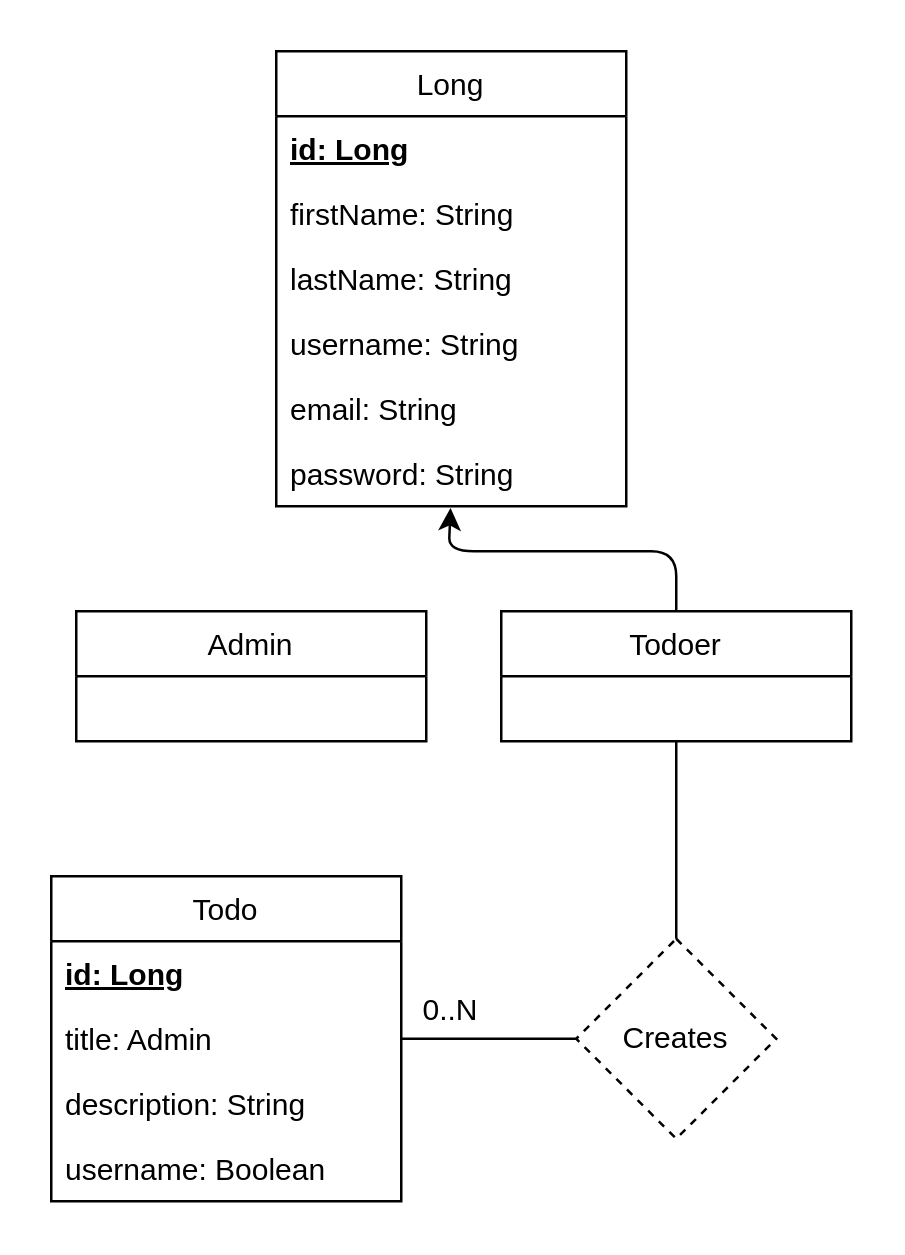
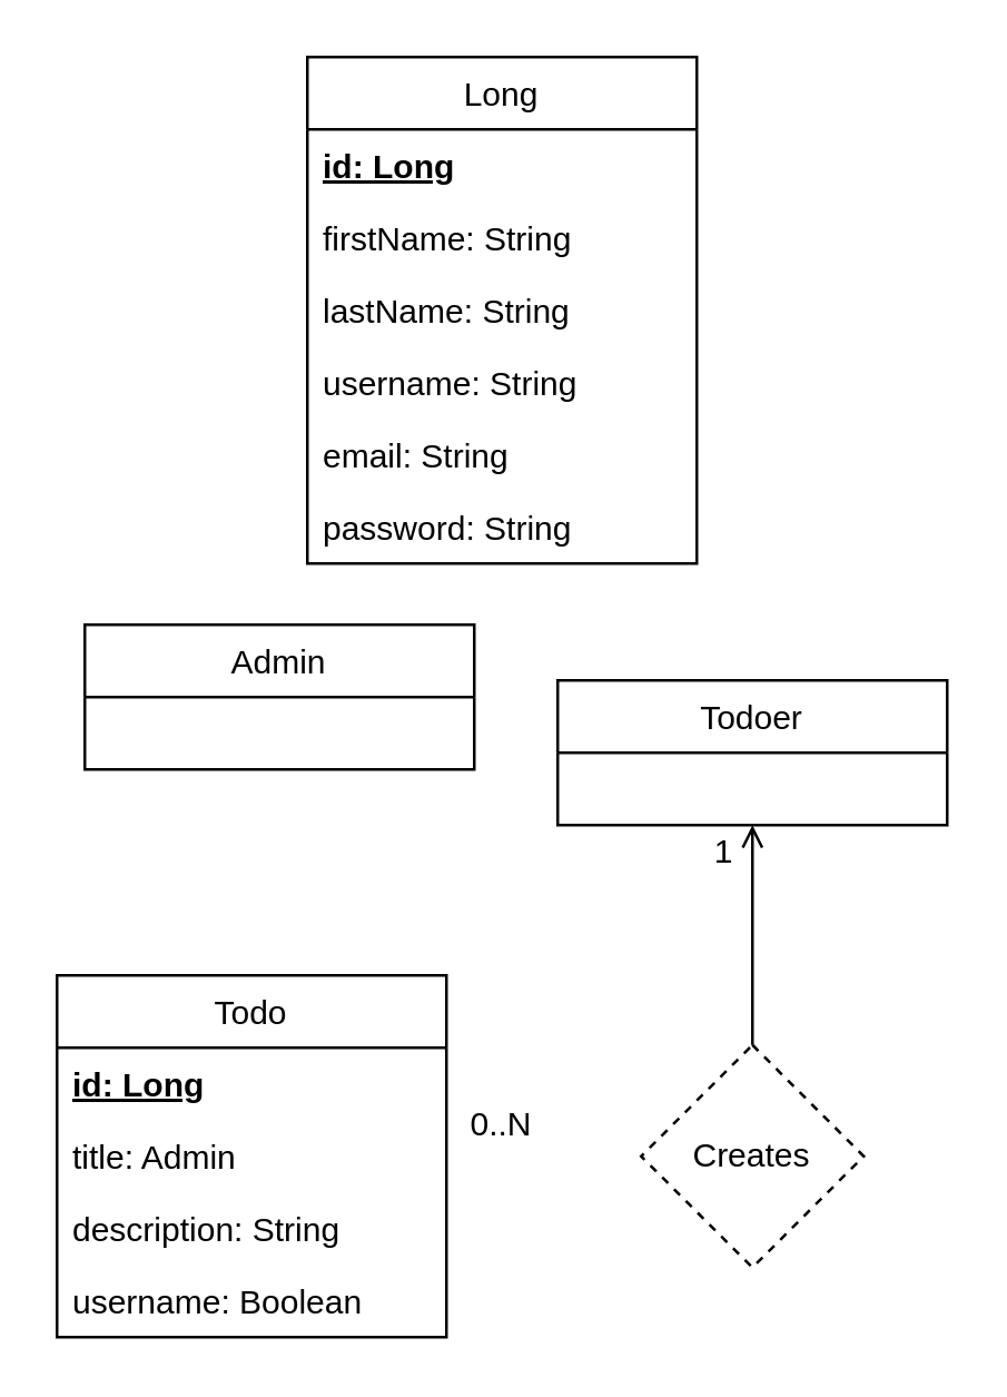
  <mxCell id="0" />
  <mxCell id="1" parent="0" />
  <mxCell id="2" value="Todo" style="swimlane;fontStyle=0;childLayout=stackLayout;horizontal=1;startSize=26;horizontalStack=0;resizeParent=1;resizeParentMax=0;resizeLast=0;collapsible=1;marginBottom=0;" parent="1" vertex="1"><mxGeometry x="20" y="350" width="140" height="130" as="geometry" /></mxCell>
  <mxCell id="3" value="id: Long" style="text;strokeColor=none;fillColor=none;align=left;verticalAlign=top;spacingLeft=4;spacingRight=4;overflow=hidden;rotatable=0;points=[[0,0.5],[1,0.5]];portConstraint=eastwest;fontStyle=5" parent="2" vertex="1"><mxGeometry y="26" width="140" height="26" as="geometry" /></mxCell>
  <mxCell id="4" value="title: Admin  " style="text;strokeColor=none;fillColor=none;align=left;verticalAlign=top;spacingLeft=4;spacingRight=4;overflow=hidden;rotatable=0;points=[[0,0.5],[1,0.5]];portConstraint=eastwest;" parent="2" vertex="1"><mxGeometry y="52" width="140" height="26" as="geometry" /></mxCell>
  <mxCell id="5" value="description: String" style="text;strokeColor=none;fillColor=none;align=left;verticalAlign=top;spacingLeft=4;spacingRight=4;overflow=hidden;rotatable=0;points=[[0,0.5],[1,0.5]];portConstraint=eastwest;" parent="2" vertex="1"><mxGeometry y="78" width="140" height="26" as="geometry" /></mxCell>
  <mxCell id="6" value="username: Boolean" style="text;strokeColor=none;fillColor=none;align=left;verticalAlign=top;spacingLeft=4;spacingRight=4;overflow=hidden;rotatable=0;points=[[0,0.5],[1,0.5]];portConstraint=eastwest;" parent="2" vertex="1"><mxGeometry y="104" width="140" height="26" as="geometry" /></mxCell>
  <mxCell id="7" value="Long" style="swimlane;fontStyle=0;childLayout=stackLayout;horizontal=1;startSize=26;horizontalStack=0;resizeParent=1;resizeParentMax=0;resizeLast=0;collapsible=1;marginBottom=0;" parent="1" vertex="1"><mxGeometry x="110" y="20" width="140" height="182" as="geometry" /></mxCell>
  <mxCell id="8" value="id: Long" style="text;strokeColor=none;fillColor=none;align=left;verticalAlign=top;spacingLeft=4;spacingRight=4;overflow=hidden;rotatable=0;points=[[0,0.5],[1,0.5]];portConstraint=eastwest;fontStyle=5" parent="7" vertex="1"><mxGeometry y="26" width="140" height="26" as="geometry" /></mxCell>
  <mxCell id="9" value="firstName: String" style="text;strokeColor=none;fillColor=none;align=left;verticalAlign=top;spacingLeft=4;spacingRight=4;overflow=hidden;rotatable=0;points=[[0,0.5],[1,0.5]];portConstraint=eastwest;" parent="7" vertex="1"><mxGeometry y="52" width="140" height="26" as="geometry" /></mxCell>
  <mxCell id="10" value="lastName: String" style="text;strokeColor=none;fillColor=none;align=left;verticalAlign=top;spacingLeft=4;spacingRight=4;overflow=hidden;rotatable=0;points=[[0,0.5],[1,0.5]];portConstraint=eastwest;" parent="7" vertex="1"><mxGeometry y="78" width="140" height="26" as="geometry" /></mxCell>
  <mxCell id="11" value="username: String" style="text;strokeColor=none;fillColor=none;align=left;verticalAlign=top;spacingLeft=4;spacingRight=4;overflow=hidden;rotatable=0;points=[[0,0.5],[1,0.5]];portConstraint=eastwest;" parent="7" vertex="1"><mxGeometry y="104" width="140" height="26" as="geometry" /></mxCell>
  <mxCell id="12" value="email: String" style="text;strokeColor=none;fillColor=none;align=left;verticalAlign=top;spacingLeft=4;spacingRight=4;overflow=hidden;rotatable=0;points=[[0,0.5],[1,0.5]];portConstraint=eastwest;" parent="7" vertex="1"><mxGeometry y="130" width="140" height="26" as="geometry" /></mxCell>
  <mxCell id="13" value="password: String" style="text;strokeColor=none;fillColor=none;align=left;verticalAlign=top;spacingLeft=4;spacingRight=4;overflow=hidden;rotatable=0;points=[[0,0.5],[1,0.5]];portConstraint=eastwest;" parent="7" vertex="1"><mxGeometry y="156" width="140" height="26" as="geometry" /></mxCell>
- <mxCell id="14" value="Admin" style="swimlane;fontStyle=0;childLayout=stackLayout;horizontal=1;startSize=26;horizontalStack=0;resizeParent=1;resizeParentMax=0;resizeLast=0;collapsible=1;marginBottom=0;" parent="1" vertex="1"><mxGeometry x="30" y="244" width="140" height="52" as="geometry" /></mxCell>
+ <mxCell id="14" value="Admin" style="swimlane;fontStyle=0;childLayout=stackLayout;horizontal=1;startSize=26;horizontalStack=0;resizeParent=1;resizeParentMax=0;resizeLast=0;collapsible=1;marginBottom=0;" parent="1" vertex="1"><mxGeometry x="30" y="224" width="140" height="52" as="geometry" /></mxCell>
  <mxCell id="15" value="Todoer" style="swimlane;fontStyle=0;childLayout=stackLayout;horizontal=1;startSize=26;horizontalStack=0;resizeParent=1;resizeParentMax=0;resizeLast=0;collapsible=1;marginBottom=0;" parent="1" vertex="1"><mxGeometry x="200" y="244" width="140" height="52" as="geometry" /></mxCell>
- <mxCell id="16" value="" style="endArrow=classic;html=1;exitX=0.5;exitY=0;exitDx=0;exitDy=0;entryX=0.498;entryY=1.026;entryDx=0;entryDy=0;entryPerimeter=0;" parent="1" source="15" target="13" edge="1"><mxGeometry width="50" height="50" relative="1" as="geometry"><mxPoint x="210" y="450" as="sourcePoint" /><mxPoint x="179" y="189" as="targetPoint" /><Array as="points"><mxPoint x="270" y="220" /><mxPoint x="179" y="220" /></Array></mxGeometry></mxCell>
  <mxCell id="17" value="0..N" style="text;html=1;strokeColor=none;fillColor=none;align=center;verticalAlign=middle;whiteSpace=wrap;rounded=0;" parent="1" vertex="1"><mxGeometry x="170" y="394" width="20" height="20" as="geometry" /></mxCell>
- <mxCell id="19" style="edgeStyle=orthogonalEdgeStyle;rounded=0;orthogonalLoop=1;jettySize=auto;html=1;entryX=1;entryY=0.5;entryDx=0;entryDy=0;endArrow=none;endFill=0;" parent="1" source="21" target="4" edge="1"><mxGeometry relative="1" as="geometry" /></mxCell>
- <mxCell id="20" style="edgeStyle=orthogonalEdgeStyle;rounded=0;orthogonalLoop=1;jettySize=auto;html=1;entryX=0.5;entryY=1;entryDx=0;entryDy=0;endArrow=none;endFill=0;" parent="1" source="21" target="15" edge="1"><mxGeometry relative="1" as="geometry" /></mxCell>
+ <mxCell id="18" value="1" style="text;html=1;strokeColor=none;fillColor=none;align=center;verticalAlign=middle;whiteSpace=wrap;rounded=0;" parent="1" vertex="1"><mxGeometry x="240" y="296" width="40" height="20" as="geometry" /></mxCell>
+ <mxCell id="20" style="edgeStyle=orthogonalEdgeStyle;rounded=0;orthogonalLoop=1;jettySize=auto;html=1;entryX=0.5;entryY=1;entryDx=0;entryDy=0;endArrow=open;endFill=0;" parent="1" source="21" target="15" edge="1"><mxGeometry relative="1" as="geometry" /></mxCell>
  <mxCell id="21" value="Creates" style="rhombus;whiteSpace=wrap;html=1;dashed=1;" parent="1" vertex="1"><mxGeometry x="230" y="375" width="80" height="80" as="geometry" /></mxCell>
